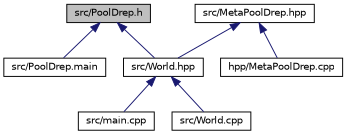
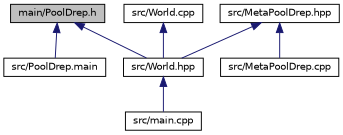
  digraph {
    node [color=black fillcolor=white fontname=Helvetica fontsize=10 shape=record style=filled]
    edge [color=midnightblue dir=back fontname=Helvetica fontsize=10 labelfontname=Helvetica labelfontsize=10 style=solid]
-   n1 [fillcolor=grey75 fontcolor=black height=0.2 label="src/PoolDrep.h" width=0.4]
+   n1 [fillcolor=grey75 fontcolor=black height=0.2 label="main/PoolDrep.h" width=0.4]
    n2 [height=0.2 label="src/World.hpp" width=0.4]
    n3 [height=0.2 label="src/PoolDrep.main" width=0.4]
    n4 [height=0.2 label="src/MetaPoolDrep.hpp" width=0.4]
-   n5 [height=0.2 label="hpp/MetaPoolDrep.cpp" width=0.4]
+   n5 [height=0.2 label="src/MetaPoolDrep.cpp" width=0.4]
    n6 [height=0.2 label="src/main.cpp" width=0.4]
    n7 [height=0.2 label="src/World.cpp" width=0.4]
    n1 -> n2
    n1 -> n3
    n2 -> n6
-   n2 -> n7
+   n7 -> n2
    n4 -> n2
    n4 -> n5
  }
